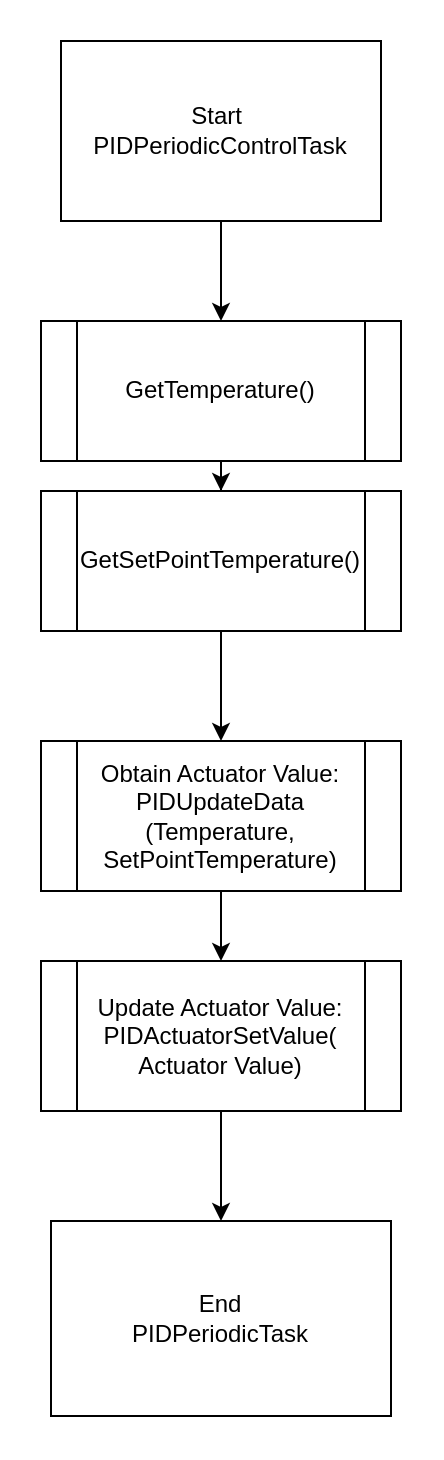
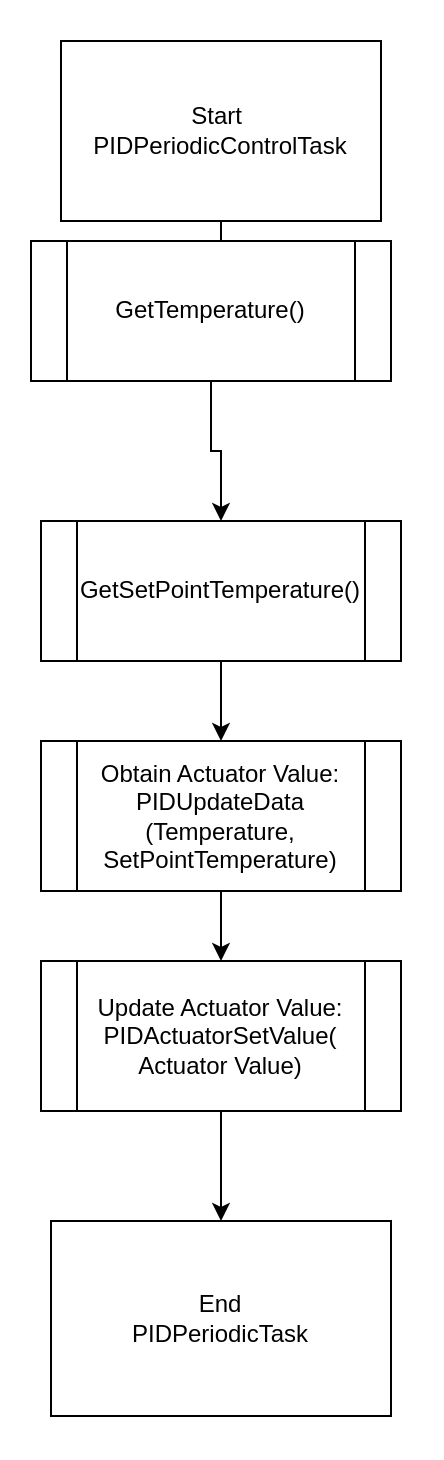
  <mxCell id="0" />
  <mxCell id="1" parent="0" />
  <mxCell id="2" value="" style="edgeStyle=orthogonalEdgeStyle;rounded=0;orthogonalLoop=1;jettySize=auto;html=1;" edge="1" parent="1" source="3" target="5"><mxGeometry relative="1" as="geometry" /></mxCell>
  <mxCell id="3" value="Start&amp;nbsp;&lt;br&gt;PIDPeriodicControlTask" style="whiteSpace=wrap;html=1;rounded=0;" parent="1" vertex="1"><mxGeometry x="30" y="20" width="160" height="90" as="geometry" /></mxCell>
  <mxCell id="4" value="" style="edgeStyle=orthogonalEdgeStyle;rounded=0;orthogonalLoop=1;jettySize=auto;html=1;" edge="1" parent="1" source="5" target="7"><mxGeometry relative="1" as="geometry" /></mxCell>
- <mxCell id="5" value="GetTemperature()" style="shape=process;whiteSpace=wrap;html=1;backgroundOutline=1;" vertex="1" parent="1"><mxGeometry x="20" y="160" width="180" height="70" as="geometry" /></mxCell>
+ <mxCell id="5" value="GetTemperature()" style="shape=process;whiteSpace=wrap;html=1;backgroundOutline=1;" vertex="1" parent="1"><mxGeometry x="15" y="120" width="180" height="70" as="geometry" /></mxCell>
  <mxCell id="6" value="" style="edgeStyle=orthogonalEdgeStyle;rounded=0;orthogonalLoop=1;jettySize=auto;html=1;" edge="1" parent="1" source="7" target="9"><mxGeometry relative="1" as="geometry" /></mxCell>
- <mxCell id="7" value="GetSetPointTemperature()" style="shape=process;whiteSpace=wrap;html=1;backgroundOutline=1;" vertex="1" parent="1"><mxGeometry x="20" y="245" width="180" height="70" as="geometry" /></mxCell>
+ <mxCell id="7" value="GetSetPointTemperature()" style="shape=process;whiteSpace=wrap;html=1;backgroundOutline=1;" vertex="1" parent="1"><mxGeometry x="20" y="260" width="180" height="70" as="geometry" /></mxCell>
  <mxCell id="8" value="" style="edgeStyle=orthogonalEdgeStyle;rounded=0;orthogonalLoop=1;jettySize=auto;html=1;" edge="1" parent="1" source="9" target="11"><mxGeometry relative="1" as="geometry" /></mxCell>
  <mxCell id="9" value="Obtain Actuator Value: PIDUpdateData&lt;br&gt;(Temperature,&lt;br&gt;SetPointTemperature)" style="shape=process;whiteSpace=wrap;html=1;backgroundOutline=1;" vertex="1" parent="1"><mxGeometry x="20" y="370" width="180" height="75" as="geometry" /></mxCell>
  <mxCell id="10" value="" style="edgeStyle=orthogonalEdgeStyle;rounded=0;orthogonalLoop=1;jettySize=auto;html=1;" edge="1" parent="1" source="11" target="12"><mxGeometry relative="1" as="geometry" /></mxCell>
  <mxCell id="11" value="Update Actuator Value:&lt;br&gt;PIDActuatorSetValue( Actuator Value)" style="shape=process;whiteSpace=wrap;html=1;backgroundOutline=1;" vertex="1" parent="1"><mxGeometry x="20" y="480" width="180" height="75" as="geometry" /></mxCell>
  <mxCell id="12" value="End&lt;br&gt;PIDPeriodicTask" style="whiteSpace=wrap;html=1;rounded=0;" vertex="1" parent="1"><mxGeometry x="25" y="610" width="170" height="97.5" as="geometry" /></mxCell>
